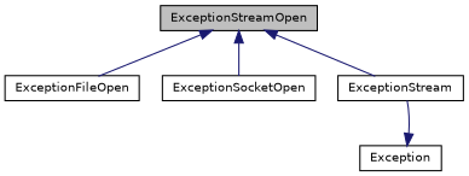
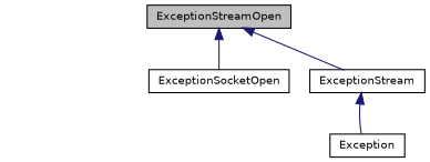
  digraph {
    node [color=black fillcolor=white fontname=Helvetica fontsize=10 shape=record style=filled]
    edge [color=midnightblue dir=back fontname=Helvetica fontsize=10 labelfontname=Helvetica labelfontsize=10 style=solid]
    n1 [fillcolor=grey75 fontcolor=black height=0.2 label=ExceptionStreamOpen width=0.4]
-   n2 [height=0.2 label=ExceptionFileOpen width=0.4]
    n3 [height=0.2 label=ExceptionSocketOpen width=0.4]
    n4 [height=0.2 label=ExceptionStream width=0.4]
    n5 [height=0.2 label=Exception width=0.4]
-   n1 -> n2
    n1 -> n3
    n1 -> n4
-   n5 -> n4
+   n4 -> n5
  }
